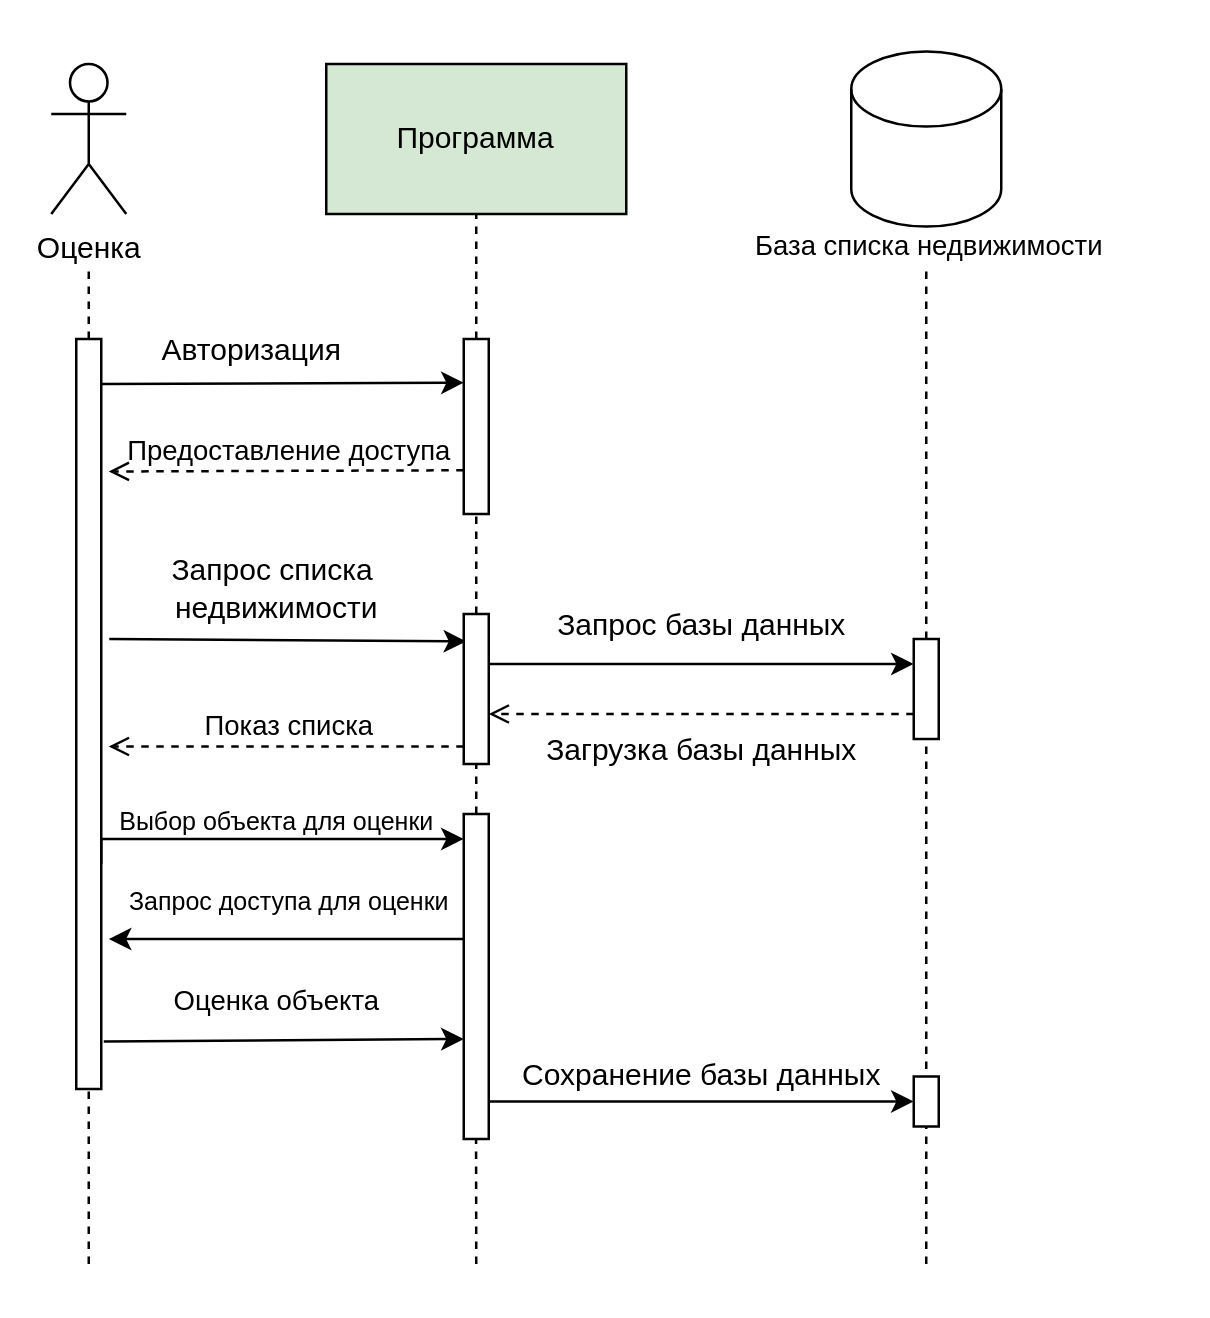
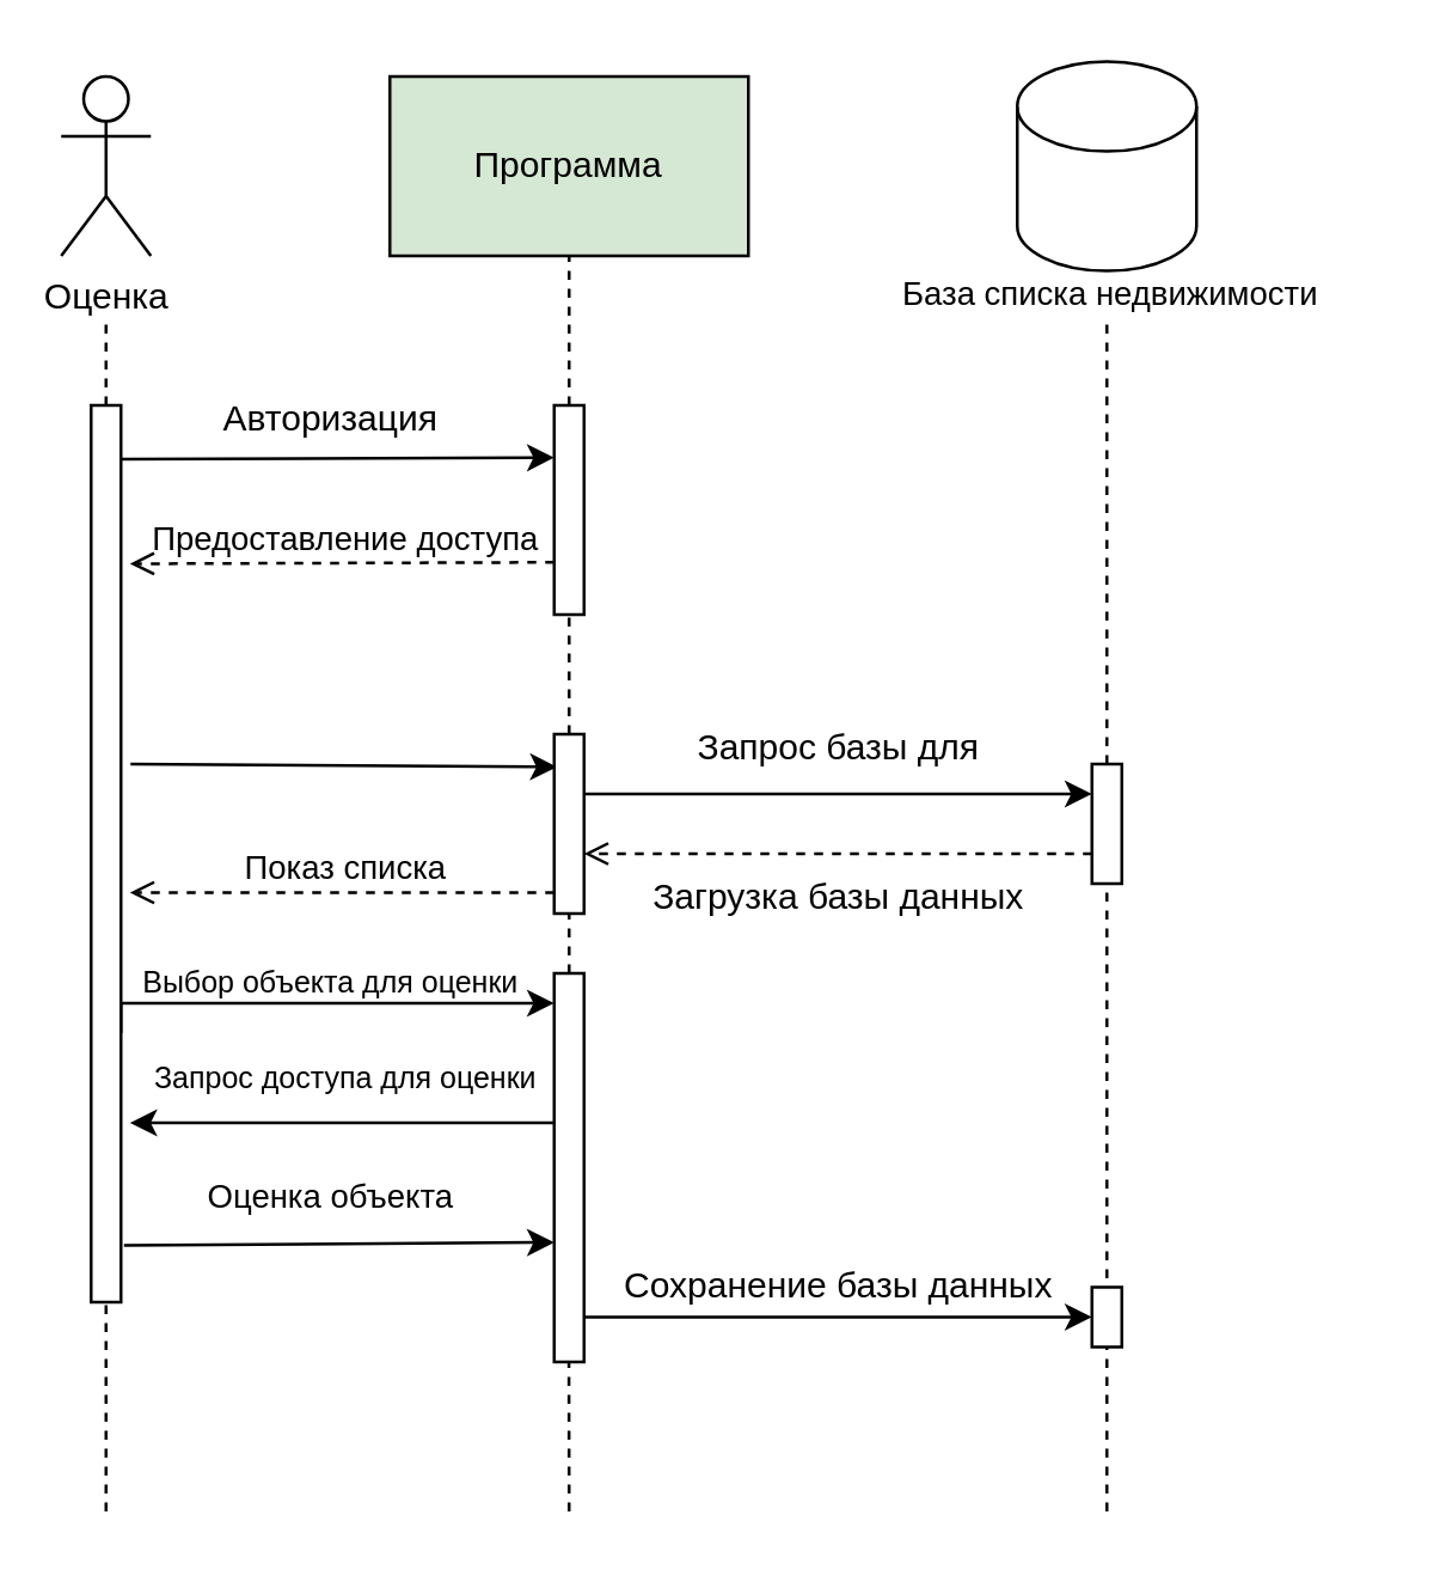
  <mxCell id="0" />
  <mxCell id="1" parent="0" />
  <mxCell id="2" value="Оценка" style="shape=umlActor;verticalLabelPosition=bottom;verticalAlign=top;html=1;outlineConnect=0;" vertex="1" parent="1"><mxGeometry x="20" y="25" width="30" height="60" as="geometry" /></mxCell>
  <mxCell id="3" value="" style="endArrow=none;dashed=1;html=1;rounded=0;exitX=0.5;exitY=0;exitDx=0;exitDy=0;" edge="1" parent="1" source="8"><mxGeometry width="50" height="50" relative="1" as="geometry"><mxPoint x="40" y="605" as="sourcePoint" /><mxPoint x="35" y="105" as="targetPoint" /></mxGeometry></mxCell>
  <mxCell id="4" value="Программа" style="rounded=0;whiteSpace=wrap;html=1;fillColor=#d5e8d4;" vertex="1" parent="1"><mxGeometry x="130" y="25" width="120" height="60" as="geometry" /></mxCell>
  <mxCell id="5" value="" style="endArrow=none;dashed=1;html=1;rounded=0;" edge="1" parent="1" source="10" target="4"><mxGeometry width="50" height="50" relative="1" as="geometry"><mxPoint x="189.5" y="605" as="sourcePoint" /><mxPoint x="189.5" y="95" as="targetPoint" /></mxGeometry></mxCell>
  <mxCell id="6" value="" style="endArrow=none;dashed=1;html=1;rounded=0;" edge="1" parent="1" source="20"><mxGeometry width="50" height="50" relative="1" as="geometry"><mxPoint x="369.5" y="605" as="sourcePoint" /><mxPoint x="370" y="105" as="targetPoint" /></mxGeometry></mxCell>
  <mxCell id="7" value="" style="endArrow=none;dashed=1;html=1;rounded=0;entryX=0.5;entryY=1;entryDx=0;entryDy=0;" edge="1" parent="1" target="8"><mxGeometry width="50" height="50" relative="1" as="geometry"><mxPoint x="35" y="505" as="sourcePoint" /><mxPoint x="40" y="95" as="targetPoint" /></mxGeometry></mxCell>
  <mxCell id="8" value="" style="rounded=0;whiteSpace=wrap;html=1;" vertex="1" parent="1"><mxGeometry x="30" y="135" width="10" height="300" as="geometry" /></mxCell>
  <mxCell id="9" value="" style="endArrow=none;dashed=1;html=1;rounded=0;" edge="1" parent="1" target="10"><mxGeometry width="50" height="50" relative="1" as="geometry"><mxPoint x="190" y="245" as="sourcePoint" /><mxPoint x="190" y="95" as="targetPoint" /></mxGeometry></mxCell>
  <mxCell id="10" value="" style="rounded=0;whiteSpace=wrap;html=1;" vertex="1" parent="1"><mxGeometry x="185" y="135" width="10" height="70" as="geometry" /></mxCell>
  <mxCell id="11" value="" style="endArrow=classic;html=1;rounded=0;entryX=0;entryY=0.25;entryDx=0;entryDy=0;" edge="1" parent="1" target="10"><mxGeometry width="50" height="50" relative="1" as="geometry"><mxPoint x="40" y="153" as="sourcePoint" /><mxPoint x="180" y="155" as="targetPoint" /></mxGeometry></mxCell>
- <mxCell id="12" value="Авторизация" style="text;html=1;align=center;verticalAlign=middle;resizable=0;points=[];autosize=1;strokeColor=none;fillColor=none;" vertex="1" parent="1"><mxGeometry x="50" y="125" width="100" height="30" as="geometry" /></mxCell>
+ <mxCell id="12" value="Авторизация" style="text;html=1;align=center;verticalAlign=middle;resizable=0;points=[];autosize=1;strokeColor=none;fillColor=none;" vertex="1" parent="1"><mxGeometry x="60" y="125" width="100" height="30" as="geometry" /></mxCell>
  <mxCell id="13" value="" style="endArrow=open;html=1;rounded=0;exitX=0;exitY=0.75;exitDx=0;exitDy=0;dashed=1;endFill=0;" edge="1" parent="1" source="10"><mxGeometry width="50" height="50" relative="1" as="geometry"><mxPoint x="90" y="225" as="sourcePoint" /><mxPoint x="43" y="188" as="targetPoint" /></mxGeometry></mxCell>
  <mxCell id="14" value="&lt;font style=&quot;font-size: 11px;&quot;&gt;Предоставление доступа&lt;/font&gt;" style="text;html=1;align=center;verticalAlign=middle;resizable=0;points=[];autosize=1;strokeColor=none;fillColor=none;" vertex="1" parent="1"><mxGeometry x="40" y="165" width="150" height="30" as="geometry" /></mxCell>
  <mxCell id="15" value="" style="endArrow=none;dashed=1;html=1;rounded=0;" edge="1" parent="1" target="25"><mxGeometry width="50" height="50" relative="1" as="geometry"><mxPoint x="190" y="245" as="sourcePoint" /><mxPoint x="190" y="205" as="targetPoint" /></mxGeometry></mxCell>
  <mxCell id="16" value="" style="endArrow=classic;html=1;rounded=0;entryX=0.1;entryY=0.183;entryDx=0;entryDy=0;entryPerimeter=0;exitX=1.321;exitY=0.4;exitDx=0;exitDy=0;exitPerimeter=0;" edge="1" parent="1" source="8" target="25"><mxGeometry width="50" height="50" relative="1" as="geometry"><mxPoint x="43" y="255" as="sourcePoint" /><mxPoint x="185" y="260" as="targetPoint" /></mxGeometry></mxCell>
- <mxCell id="17" value="Запрос списка&amp;nbsp;&lt;div&gt;недвижимости&lt;/div&gt;" style="text;html=1;align=center;verticalAlign=middle;resizable=0;points=[];autosize=1;strokeColor=none;fillColor=none;" vertex="1" parent="1"><mxGeometry x="55" y="215" width="110" height="40" as="geometry" /></mxCell>
  <mxCell id="18" value="" style="endArrow=none;dashed=1;html=1;rounded=0;" edge="1" parent="1" target="20"><mxGeometry width="50" height="50" relative="1" as="geometry"><mxPoint x="370" y="505" as="sourcePoint" /><mxPoint x="370" y="95" as="targetPoint" /></mxGeometry></mxCell>
  <mxCell id="19" style="edgeStyle=orthogonalEdgeStyle;rounded=0;orthogonalLoop=1;jettySize=auto;html=1;endArrow=open;endFill=0;dashed=1;" edge="1" parent="1" source="20"><mxGeometry relative="1" as="geometry"><mxPoint x="195" y="285" as="targetPoint" /><Array as="points"><mxPoint x="310" y="285" /><mxPoint x="310" y="285" /></Array></mxGeometry></mxCell>
  <mxCell id="20" value="" style="rounded=0;whiteSpace=wrap;html=1;" vertex="1" parent="1"><mxGeometry x="365" y="255" width="10" height="40" as="geometry" /></mxCell>
  <mxCell id="21" value="" style="endArrow=none;dashed=1;html=1;rounded=0;" edge="1" parent="1" source="25"><mxGeometry width="50" height="50" relative="1" as="geometry"><mxPoint x="189.5" y="605" as="sourcePoint" /><mxPoint x="190" y="245" as="targetPoint" /></mxGeometry></mxCell>
  <mxCell id="22" value="Загрузка базы данных" style="text;html=1;align=center;verticalAlign=middle;resizable=0;points=[];autosize=1;strokeColor=none;fillColor=none;" vertex="1" parent="1"><mxGeometry x="205" y="285" width="150" height="30" as="geometry" /></mxCell>
  <mxCell id="23" value="" style="endArrow=none;dashed=1;html=1;rounded=0;" edge="1" parent="1" source="25"><mxGeometry width="50" height="50" relative="1" as="geometry"><mxPoint x="190" y="255" as="sourcePoint" /><mxPoint x="190" y="245" as="targetPoint" /></mxGeometry></mxCell>
  <mxCell id="24" value="" style="endArrow=none;dashed=1;html=1;rounded=0;" edge="1" parent="1" source="27" target="25"><mxGeometry width="50" height="50" relative="1" as="geometry"><mxPoint x="189.5" y="605" as="sourcePoint" /><mxPoint x="190" y="245" as="targetPoint" /></mxGeometry></mxCell>
  <mxCell id="25" value="" style="rounded=0;whiteSpace=wrap;html=1;" vertex="1" parent="1"><mxGeometry x="185" y="245" width="10" height="60" as="geometry" /></mxCell>
  <mxCell id="26" value="" style="endArrow=none;dashed=1;html=1;rounded=0;" edge="1" parent="1" target="27"><mxGeometry width="50" height="50" relative="1" as="geometry"><mxPoint x="190" y="455" as="sourcePoint" /><mxPoint x="190" y="295" as="targetPoint" /></mxGeometry></mxCell>
  <mxCell id="27" value="" style="rounded=0;whiteSpace=wrap;html=1;" vertex="1" parent="1"><mxGeometry x="185" y="325" width="10" height="130" as="geometry" /></mxCell>
  <mxCell id="28" style="edgeStyle=orthogonalEdgeStyle;rounded=0;orthogonalLoop=1;jettySize=auto;html=1;endArrow=none;endFill=0;startArrow=classic;startFill=1;" edge="1" parent="1" source="27"><mxGeometry relative="1" as="geometry"><mxPoint x="40" y="345" as="targetPoint" /><Array as="points"><mxPoint x="40" y="335" /></Array></mxGeometry></mxCell>
  <mxCell id="29" value="" style="endArrow=none;dashed=1;html=1;rounded=0;" edge="1" parent="1"><mxGeometry width="50" height="50" relative="1" as="geometry"><mxPoint x="190" y="505" as="sourcePoint" /><mxPoint x="189.929" y="455" as="targetPoint" /></mxGeometry></mxCell>
  <mxCell id="30" style="edgeStyle=orthogonalEdgeStyle;rounded=0;orthogonalLoop=1;jettySize=auto;html=1;endArrow=none;endFill=0;startArrow=classic;startFill=1;entryX=1.134;entryY=0.67;entryDx=0;entryDy=0;entryPerimeter=0;" edge="1" parent="1"><mxGeometry relative="1" as="geometry"><mxPoint x="185" y="415" as="sourcePoint" /><mxPoint x="41" y="416" as="targetPoint" /><Array as="points"><mxPoint x="41" y="415" /></Array></mxGeometry></mxCell>
  <mxCell id="31" value="&lt;font style=&quot;font-size: 11px;&quot;&gt;Оценка объекта&lt;/font&gt;" style="text;html=1;align=center;verticalAlign=middle;resizable=0;points=[];autosize=1;strokeColor=none;fillColor=none;" vertex="1" parent="1"><mxGeometry x="55" y="385" width="110" height="30" as="geometry" /></mxCell>
  <mxCell id="32" style="edgeStyle=orthogonalEdgeStyle;rounded=0;orthogonalLoop=1;jettySize=auto;html=1;startArrow=classic;startFill=1;endArrow=none;endFill=0;" edge="1" parent="1" source="33"><mxGeometry relative="1" as="geometry"><mxPoint x="195" y="440" as="targetPoint" /></mxGeometry></mxCell>
  <mxCell id="33" value="" style="rounded=0;whiteSpace=wrap;html=1;" vertex="1" parent="1"><mxGeometry x="365" y="430" width="10" height="20" as="geometry" /></mxCell>
  <mxCell id="34" value="Сохранение базы данных" style="text;html=1;align=center;verticalAlign=middle;resizable=0;points=[];autosize=1;strokeColor=none;fillColor=none;" vertex="1" parent="1"><mxGeometry x="195" y="415" width="170" height="30" as="geometry" /></mxCell>
  <mxCell id="35" value="&lt;font style=&quot;font-size: 11px;&quot;&gt;База списка недвижимости&lt;/font&gt;" style="text;html=1;align=center;verticalAlign=middle;resizable=0;points=[];autosize=1;strokeColor=none;fillColor=none;" vertex="1" parent="1"><mxGeometry x="281.25" y="83" width="180" height="30" as="geometry" /></mxCell>
  <mxCell id="36" value="" style="shape=cylinder3;whiteSpace=wrap;html=1;boundedLbl=1;backgroundOutline=1;size=15;" vertex="1" parent="1"><mxGeometry x="340" y="20" width="60" height="70" as="geometry" /></mxCell>
  <mxCell id="37" value="" style="endArrow=open;html=1;rounded=0;exitX=0;exitY=0.75;exitDx=0;exitDy=0;dashed=1;endFill=0;" edge="1" parent="1"><mxGeometry width="50" height="50" relative="1" as="geometry"><mxPoint x="185" y="298" as="sourcePoint" /><mxPoint x="43" y="298" as="targetPoint" /></mxGeometry></mxCell>
  <mxCell id="38" value="&lt;span style=&quot;font-size: 11px;&quot;&gt;Показ списка&lt;/span&gt;" style="text;html=1;align=center;verticalAlign=middle;resizable=0;points=[];autosize=1;strokeColor=none;fillColor=none;" vertex="1" parent="1"><mxGeometry x="70" y="275" width="90" height="30" as="geometry" /></mxCell>
  <mxCell id="39" style="edgeStyle=orthogonalEdgeStyle;rounded=0;orthogonalLoop=1;jettySize=auto;html=1;startArrow=classic;startFill=1;endArrow=none;endFill=0;" edge="1" parent="1"><mxGeometry relative="1" as="geometry"><mxPoint x="365" y="265" as="sourcePoint" /><mxPoint x="195" y="265" as="targetPoint" /><Array as="points"><mxPoint x="310" y="265" /><mxPoint x="310" y="265" /></Array></mxGeometry></mxCell>
- <mxCell id="40" value="Запрос базы данных" style="text;html=1;align=center;verticalAlign=middle;resizable=0;points=[];autosize=1;strokeColor=none;fillColor=none;" vertex="1" parent="1"><mxGeometry x="210" y="235" width="140" height="30" as="geometry" /></mxCell>
+ <mxCell id="40" value="Запрос базы для" style="text;html=1;align=center;verticalAlign=middle;resizable=0;points=[];autosize=1;strokeColor=none;fillColor=none;" vertex="1" parent="1"><mxGeometry x="210" y="235" width="140" height="30" as="geometry" /></mxCell>
  <mxCell id="41" value="&lt;font style=&quot;font-size: 10px;&quot;&gt;Выбор объекта для оценки&lt;/font&gt;" style="text;html=1;align=center;verticalAlign=middle;resizable=0;points=[];autosize=1;strokeColor=none;fillColor=none;" vertex="1" parent="1"><mxGeometry x="35" y="313" width="150" height="30" as="geometry" /></mxCell>
  <mxCell id="42" value="" style="endArrow=classic;html=1;rounded=0;exitX=0;exitY=0.75;exitDx=0;exitDy=0;endFill=1;" edge="1" parent="1"><mxGeometry width="50" height="50" relative="1" as="geometry"><mxPoint x="185" y="375" as="sourcePoint" /><mxPoint x="43" y="375" as="targetPoint" /></mxGeometry></mxCell>
  <mxCell id="43" value="&lt;font style=&quot;font-size: 10px;&quot;&gt;Запрос доступа для оценки&lt;/font&gt;" style="text;html=1;align=center;verticalAlign=middle;resizable=0;points=[];autosize=1;strokeColor=none;fillColor=none;" vertex="1" parent="1"><mxGeometry x="40" y="345" width="150" height="30" as="geometry" /></mxCell>
